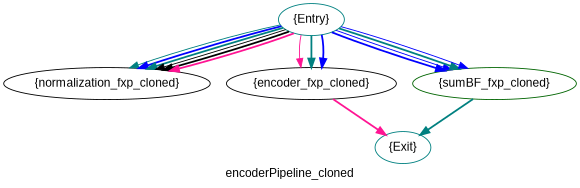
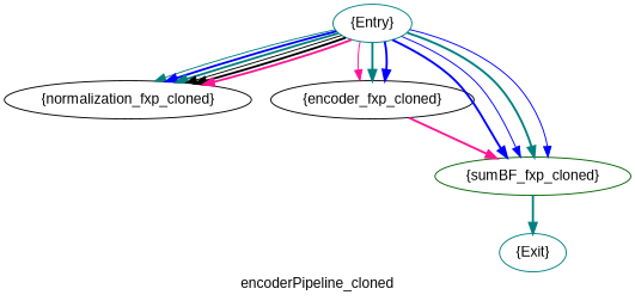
  digraph {
    compound=true
    fontname="Liberation Sans"
    label=encoderPipeline_cloned
    node [color=teal fontname="Liberation Sans" shape=oval]
    edge [color=teal fontname="Liberation Sans" style=bold]
    n1 [label="{Entry}"]
    n2 [color=black label="{normalization_fxp_cloned}"]
    n3 [color=black label="{encoder_fxp_cloned}"]
    n4 [color=darkgreen label="{sumBF_fxp_cloned}"]
    n5 [label="{Exit}"]
    n1 -> n2 [style=solid]
    n1 -> n2 [color=blue]
    n1 -> n2
    n1 -> n2 [color=black style=solid]
    n1 -> n2 [color=black]
    n1 -> n2 [color=deeppink]
    n1 -> n3 [color=deeppink style=solid]
    n1 -> n3
    n1 -> n3 [color=blue]
    n1 -> n4 [color=blue]
    n1 -> n4 [color=blue style=solid]
    n1 -> n4
    n1 -> n4 [color=blue style=solid]
-   n3 -> n5 [color=deeppink]
+   n3 -> n4 [color=deeppink]
    n4 -> n5
  }
